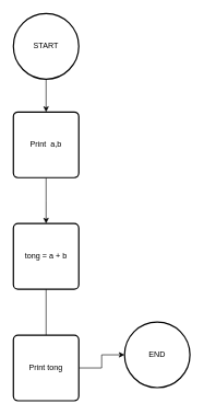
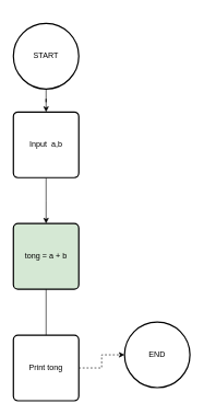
  <mxCell id="0" />
  <mxCell id="1" parent="0" />
  <mxCell id="2" style="edgeStyle=orthogonalEdgeStyle;rounded=0;orthogonalLoop=1;jettySize=auto;html=1;entryX=0.5;entryY=0;entryDx=0;entryDy=0;" edge="1" parent="1" source="3" target="5"><mxGeometry relative="1" as="geometry" /></mxCell>
- <mxCell id="3" value="START" style="strokeWidth=2;html=1;shape=mxgraph.flowchart.start_2;whiteSpace=wrap;" vertex="1" parent="1"><mxGeometry x="20" y="20" width="100" height="100" as="geometry" /></mxCell>
+ <mxCell id="3" value="START" style="strokeWidth=2;html=1;shape=mxgraph.flowchart.start_2;whiteSpace=wrap;" vertex="1" parent="1"><mxGeometry x="20" y="35" width="100" height="100" as="geometry" /></mxCell>
  <mxCell id="4" style="edgeStyle=orthogonalEdgeStyle;rounded=0;orthogonalLoop=1;jettySize=auto;html=1;" edge="1" parent="1" source="5"><mxGeometry relative="1" as="geometry"><mxPoint x="70" y="340" as="targetPoint" /></mxGeometry></mxCell>
- <mxCell id="5" value="Print&amp;nbsp; a,b" style="rounded=1;whiteSpace=wrap;html=1;absoluteArcSize=1;arcSize=14;strokeWidth=2;" vertex="1" parent="1"><mxGeometry x="20" y="170" width="100" height="100" as="geometry" /></mxCell>
+ <mxCell id="5" value="Input&amp;nbsp; a,b" style="rounded=1;whiteSpace=wrap;html=1;absoluteArcSize=1;arcSize=14;strokeWidth=2;" vertex="1" parent="1"><mxGeometry x="20" y="170" width="100" height="100" as="geometry" /></mxCell>
  <mxCell id="6" style="edgeStyle=orthogonalEdgeStyle;rounded=0;orthogonalLoop=1;jettySize=auto;html=1;endArrow=none;" edge="1" parent="1" source="7" target="9"><mxGeometry relative="1" as="geometry"><mxPoint x="70" y="510" as="targetPoint" /></mxGeometry></mxCell>
- <mxCell id="7" value="tong = a + b" style="rounded=1;whiteSpace=wrap;html=1;absoluteArcSize=1;arcSize=14;strokeWidth=2;" vertex="1" parent="1"><mxGeometry x="20" y="340" width="100" height="100" as="geometry" /></mxCell>
- <mxCell id="8" style="edgeStyle=orthogonalEdgeStyle;rounded=0;orthogonalLoop=1;jettySize=auto;html=1;" edge="1" parent="1" source="9" target="10"><mxGeometry relative="1" as="geometry"><mxPoint x="240" y="560" as="targetPoint" /></mxGeometry></mxCell>
+ <mxCell id="7" value="tong = a + b" style="rounded=1;whiteSpace=wrap;html=1;absoluteArcSize=1;arcSize=14;strokeWidth=2;fillColor=#d5e8d4;" vertex="1" parent="1"><mxGeometry x="20" y="340" width="100" height="100" as="geometry" /></mxCell>
+ <mxCell id="8" style="edgeStyle=orthogonalEdgeStyle;rounded=0;orthogonalLoop=1;jettySize=auto;html=1;dashed=1;" edge="1" parent="1" source="9" target="10"><mxGeometry relative="1" as="geometry"><mxPoint x="240" y="560" as="targetPoint" /></mxGeometry></mxCell>
  <mxCell id="9" value="Print tong" style="rounded=1;whiteSpace=wrap;html=1;absoluteArcSize=1;arcSize=14;strokeWidth=2;" vertex="1" parent="1"><mxGeometry x="20" y="510" width="100" height="100" as="geometry" /></mxCell>
  <mxCell id="10" value="END" style="strokeWidth=2;html=1;shape=mxgraph.flowchart.start_2;whiteSpace=wrap;" vertex="1" parent="1"><mxGeometry x="190" y="490" width="100" height="100" as="geometry" /></mxCell>
